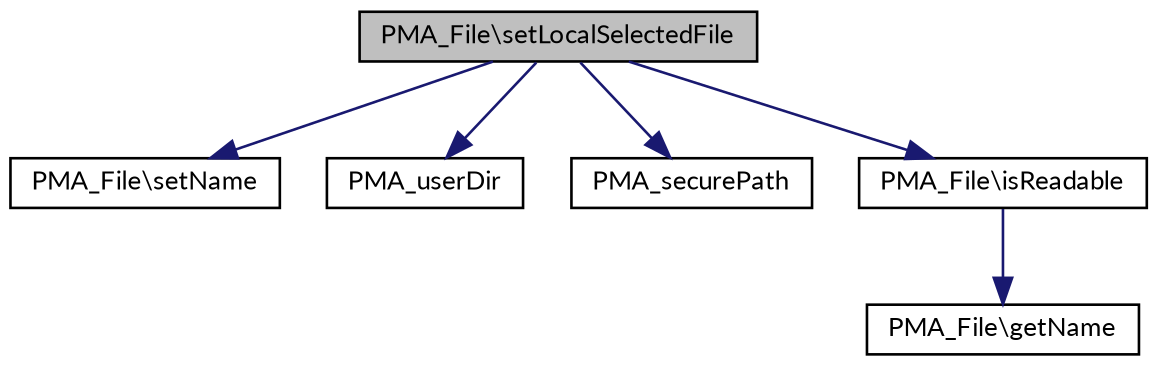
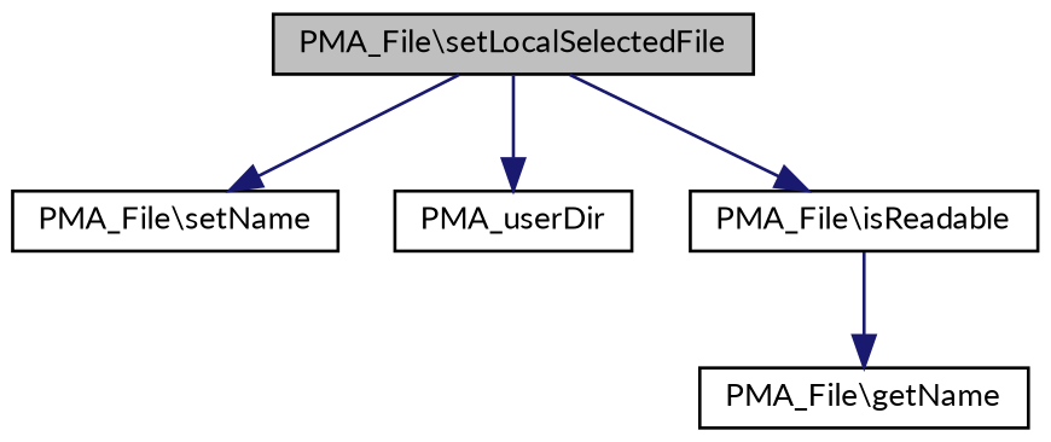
  digraph {
    rankdir=TB
    fontname=Lato
    node [color=black fillcolor=white fontname=Lato fontsize=10 shape=record style=filled]
    edge [color=midnightblue fontname=Lato fontsize=10 labelfontname=Helvetica labelfontsize=10 style=solid]
    n1 [fillcolor=grey75 fontcolor=black height=0.2 label="PMA_File\\setLocalSelectedFile" width=0.4]
    n2 [height=0.2 label="PMA_File\\setName" width=0.4]
    n3 [height=0.2 label=PMA_userDir width=0.4]
-   n4 [height=0.2 label=PMA_securePath width=0.4]
    n5 [height=0.2 label="PMA_File\\isReadable" width=0.4]
    n6 [height=0.2 label="PMA_File\\getName" width=0.4]
    n1 -> n2
    n1 -> n3
-   n1 -> n4
    n1 -> n5
    n5 -> n6
  }
